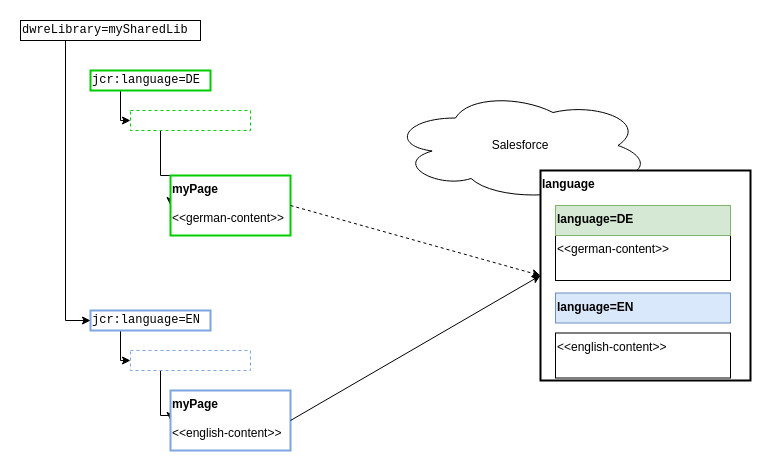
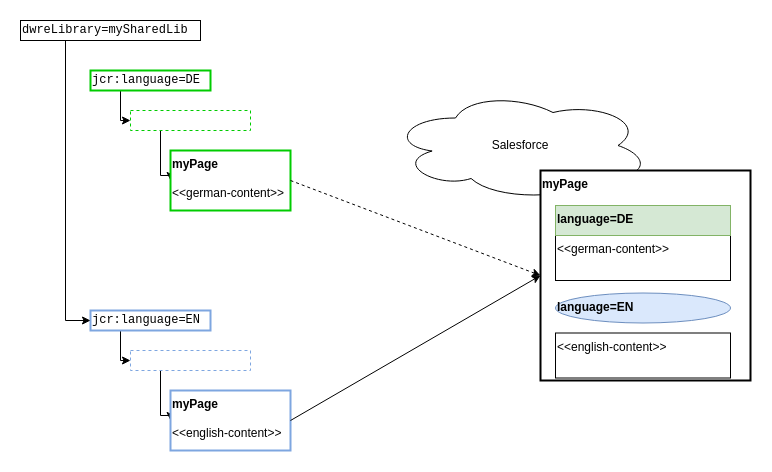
  <mxCell id="0" />
  <mxCell id="1" parent="0" />
  <mxCell id="2" value="Salesforce" style="ellipse;shape=cloud;whiteSpace=wrap;html=1;" vertex="1" parent="1"><mxGeometry x="390" y="90" width="260" height="110" as="geometry" /></mxCell>
  <mxCell id="3" style="edgeStyle=orthogonalEdgeStyle;rounded=0;orthogonalLoop=1;jettySize=auto;html=1;exitX=0.25;exitY=1;exitDx=0;exitDy=0;entryX=0;entryY=0.5;entryDx=0;entryDy=0;" edge="1" parent="1" source="4" target="6"><mxGeometry relative="1" as="geometry"><Array as="points"><mxPoint x="120" y="120" /></Array></mxGeometry></mxCell>
  <mxCell id="4" value="jcr:language=DE" style="rounded=0;whiteSpace=wrap;html=1;align=left;fontFamily=Courier New;strokeColor=#00CC00;strokeWidth=2;" vertex="1" parent="1"><mxGeometry x="90" y="70" width="120" height="20" as="geometry" /></mxCell>
  <mxCell id="5" style="edgeStyle=orthogonalEdgeStyle;rounded=0;orthogonalLoop=1;jettySize=auto;html=1;exitX=0.25;exitY=1;exitDx=0;exitDy=0;entryX=0;entryY=0.5;entryDx=0;entryDy=0;" edge="1" parent="1" source="6" target="7"><mxGeometry relative="1" as="geometry"><Array as="points"><mxPoint x="160" y="175" /></Array></mxGeometry></mxCell>
  <mxCell id="6" value="" style="rounded=0;whiteSpace=wrap;html=1;dashed=1;strokeColor=#00CC00;" vertex="1" parent="1"><mxGeometry x="130" y="110" width="120" height="20" as="geometry" /></mxCell>
- <mxCell id="7" value="&lt;b&gt;myPage&lt;/b&gt;&lt;br&gt;&lt;br&gt;&amp;lt;&amp;lt;german-content&amp;gt;&amp;gt;" style="rounded=0;whiteSpace=wrap;html=1;align=left;verticalAlign=top;strokeColor=#00CC00;strokeWidth=2;" vertex="1" parent="1"><mxGeometry x="170" y="175" width="120" height="60" as="geometry" /></mxCell>
+ <mxCell id="7" value="&lt;b&gt;myPage&lt;/b&gt;&lt;br&gt;&lt;br&gt;&amp;lt;&amp;lt;german-content&amp;gt;&amp;gt;" style="rounded=0;whiteSpace=wrap;html=1;align=left;verticalAlign=top;strokeColor=#00CC00;strokeWidth=2;" vertex="1" parent="1"><mxGeometry x="170" y="150" width="120" height="60" as="geometry" /></mxCell>
  <mxCell id="8" style="edgeStyle=orthogonalEdgeStyle;rounded=0;orthogonalLoop=1;jettySize=auto;html=1;exitX=0.25;exitY=1;exitDx=0;exitDy=0;entryX=0;entryY=0.5;entryDx=0;entryDy=0;" edge="1" source="9" target="11" parent="1"><mxGeometry relative="1" as="geometry"><Array as="points"><mxPoint x="120" y="360" /></Array></mxGeometry></mxCell>
  <mxCell id="9" value="jcr:language=EN" style="rounded=0;whiteSpace=wrap;html=1;align=left;fontFamily=Courier New;strokeColor=#7EA6E0;strokeWidth=2;" vertex="1" parent="1"><mxGeometry x="90" y="310" width="120" height="20" as="geometry" /></mxCell>
  <mxCell id="10" style="edgeStyle=orthogonalEdgeStyle;rounded=0;orthogonalLoop=1;jettySize=auto;html=1;exitX=0.25;exitY=1;exitDx=0;exitDy=0;entryX=0;entryY=0.5;entryDx=0;entryDy=0;" edge="1" source="11" target="12" parent="1"><mxGeometry relative="1" as="geometry"><Array as="points"><mxPoint x="160" y="415" /></Array></mxGeometry></mxCell>
  <mxCell id="11" value="" style="rounded=0;whiteSpace=wrap;html=1;dashed=1;strokeColor=#7EA6E0;" vertex="1" parent="1"><mxGeometry x="130" y="350" width="120" height="20" as="geometry" /></mxCell>
  <mxCell id="12" value="&lt;b&gt;myPage&lt;/b&gt;&lt;br&gt;&lt;br&gt;&amp;lt;&amp;lt;english-content&amp;gt;&amp;gt;" style="rounded=0;whiteSpace=wrap;html=1;align=left;verticalAlign=top;strokeColor=#7EA6E0;strokeWidth=2;" vertex="1" parent="1"><mxGeometry x="170" y="390" width="120" height="60" as="geometry" /></mxCell>
  <mxCell id="13" style="edgeStyle=orthogonalEdgeStyle;rounded=0;orthogonalLoop=1;jettySize=auto;html=1;exitX=0.25;exitY=1;exitDx=0;exitDy=0;entryX=0;entryY=0.5;entryDx=0;entryDy=0;fontFamily=Courier New;" edge="1" parent="1" source="14" target="9"><mxGeometry relative="1" as="geometry" /></mxCell>
  <mxCell id="14" value="dwreLibrary=mySharedLib" style="rounded=0;whiteSpace=wrap;html=1;align=left;fontFamily=Courier New;" vertex="1" parent="1"><mxGeometry x="20" y="20" width="180" height="20" as="geometry" /></mxCell>
- <mxCell id="15" value="&lt;b&gt;language&lt;/b&gt;&lt;br&gt;&lt;br&gt;" style="rounded=0;whiteSpace=wrap;html=1;align=left;verticalAlign=top;strokeWidth=2;" vertex="1" parent="1"><mxGeometry x="540" y="170" width="210" height="210" as="geometry" /></mxCell>
+ <mxCell id="15" value="&lt;b&gt;myPage&lt;/b&gt;&lt;br&gt;&lt;br&gt;" style="rounded=0;whiteSpace=wrap;html=1;align=left;verticalAlign=top;strokeWidth=2;" vertex="1" parent="1"><mxGeometry x="540" y="170" width="210" height="210" as="geometry" /></mxCell>
  <mxCell id="16" value="&amp;lt;&amp;lt;german-content&amp;gt;&amp;gt;" style="rounded=0;whiteSpace=wrap;html=1;align=left;verticalAlign=top;" vertex="1" parent="1"><mxGeometry x="555" y="235" width="175" height="45" as="geometry" /></mxCell>
  <mxCell id="17" value="&lt;b&gt;language=DE&lt;/b&gt;" style="rounded=0;whiteSpace=wrap;html=1;align=left;verticalAlign=top;fillColor=#d5e8d4;strokeColor=#82b366;" vertex="1" parent="1"><mxGeometry x="555" y="205" width="175" height="30" as="geometry" /></mxCell>
- <mxCell id="18" value="&lt;b&gt;language=EN&lt;/b&gt;" style="rounded=0;whiteSpace=wrap;html=1;align=left;verticalAlign=top;fillColor=#dae8fc;strokeColor=#6c8ebf;" vertex="1" parent="1"><mxGeometry x="555" y="292.5" width="175" height="30" as="geometry" /></mxCell>
+ <mxCell id="18" value="&lt;b&gt;language=EN&lt;/b&gt;" style="ellipse;whiteSpace=wrap;html=1;align=left;verticalAlign=top;fillColor=#dae8fc;strokeColor=#6c8ebf;" vertex="1" parent="1"><mxGeometry x="555" y="292.5" width="175" height="30" as="geometry" /></mxCell>
  <mxCell id="19" value="&amp;lt;&amp;lt;english-content&amp;gt;&amp;gt;" style="rounded=0;whiteSpace=wrap;html=1;align=left;verticalAlign=top;" vertex="1" parent="1"><mxGeometry x="555" y="332.5" width="175" height="45" as="geometry" /></mxCell>
  <mxCell id="20" value="" style="endArrow=classic;html=1;fontFamily=Courier New;entryX=0;entryY=0.5;entryDx=0;entryDy=0;exitX=1;exitY=0.5;exitDx=0;exitDy=0;" edge="1" parent="1" source="12" target="15"><mxGeometry width="50" height="50" relative="1" as="geometry"><mxPoint x="20" y="520" as="sourcePoint" /><mxPoint x="70" y="470" as="targetPoint" /></mxGeometry></mxCell>
  <mxCell id="21" value="" style="endArrow=classic;html=1;fontFamily=Courier New;entryX=0;entryY=0.5;entryDx=0;entryDy=0;exitX=1;exitY=0.5;exitDx=0;exitDy=0;dashed=1;" edge="1" parent="1" source="7" target="15"><mxGeometry width="50" height="50" relative="1" as="geometry"><mxPoint x="300" y="430" as="sourcePoint" /><mxPoint x="530" y="285" as="targetPoint" /></mxGeometry></mxCell>
